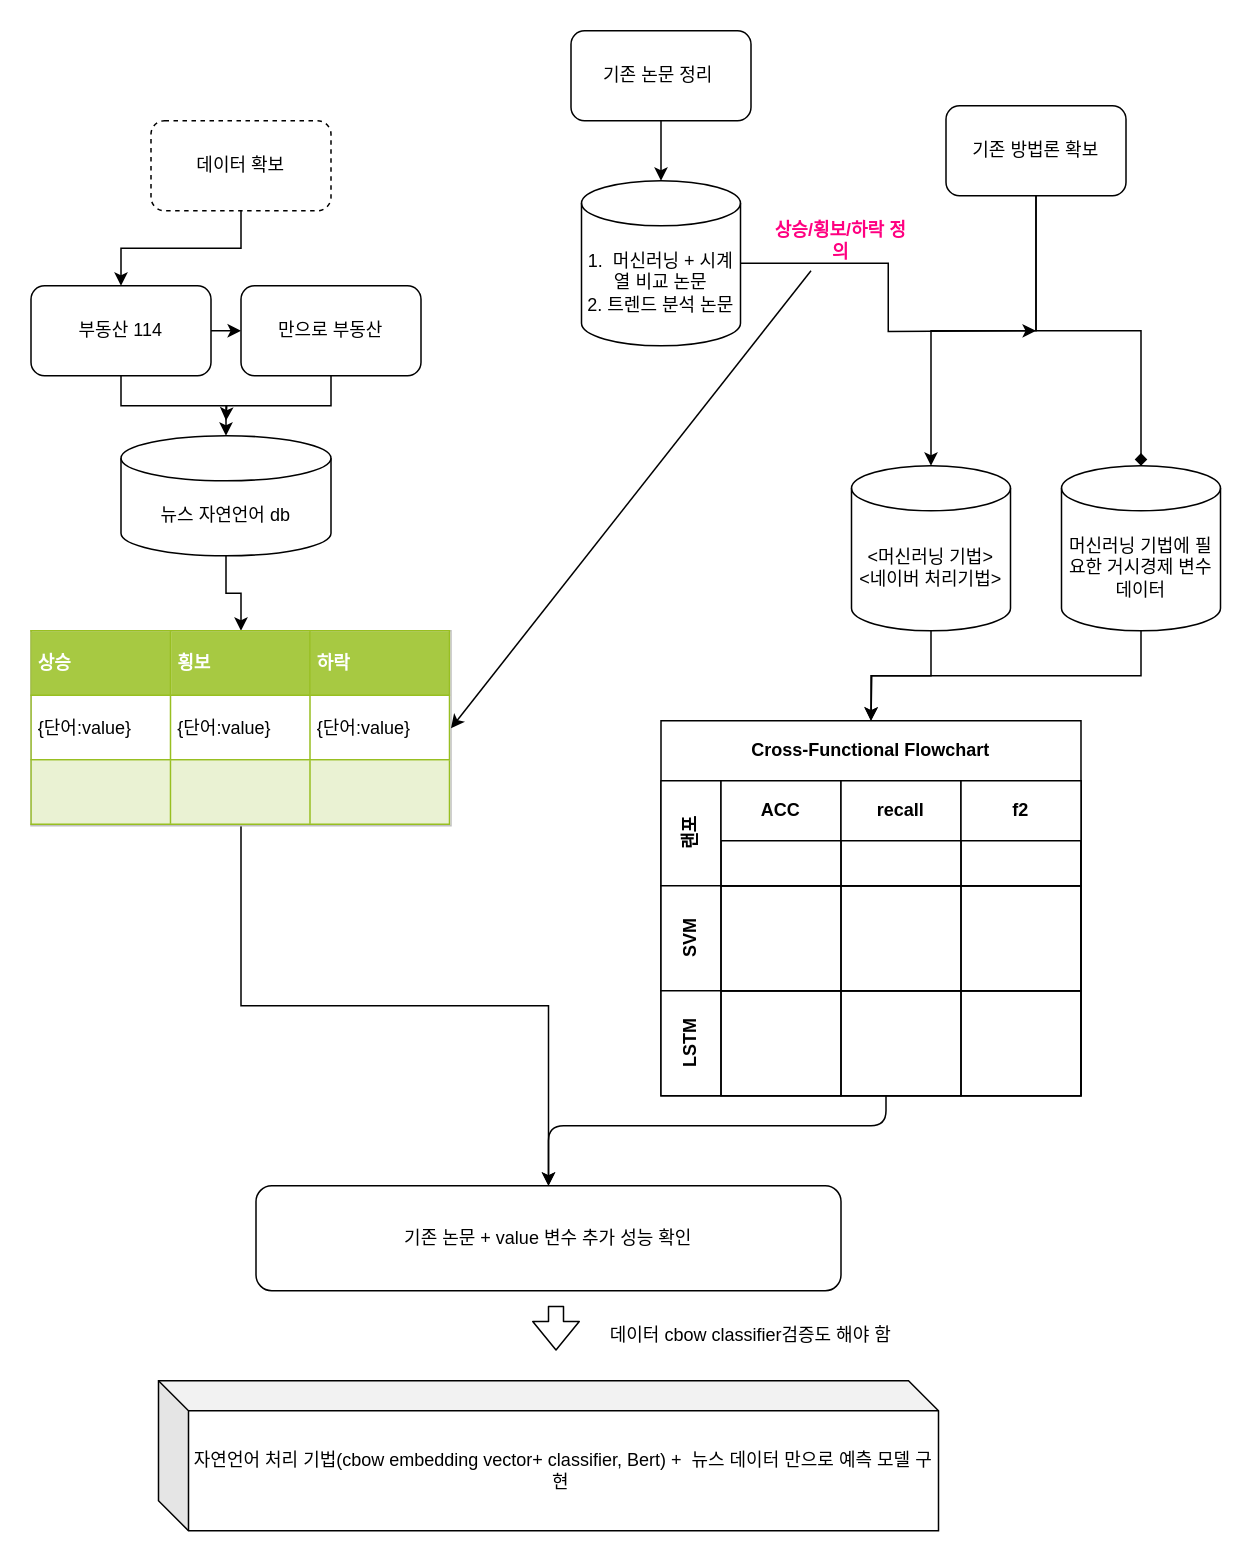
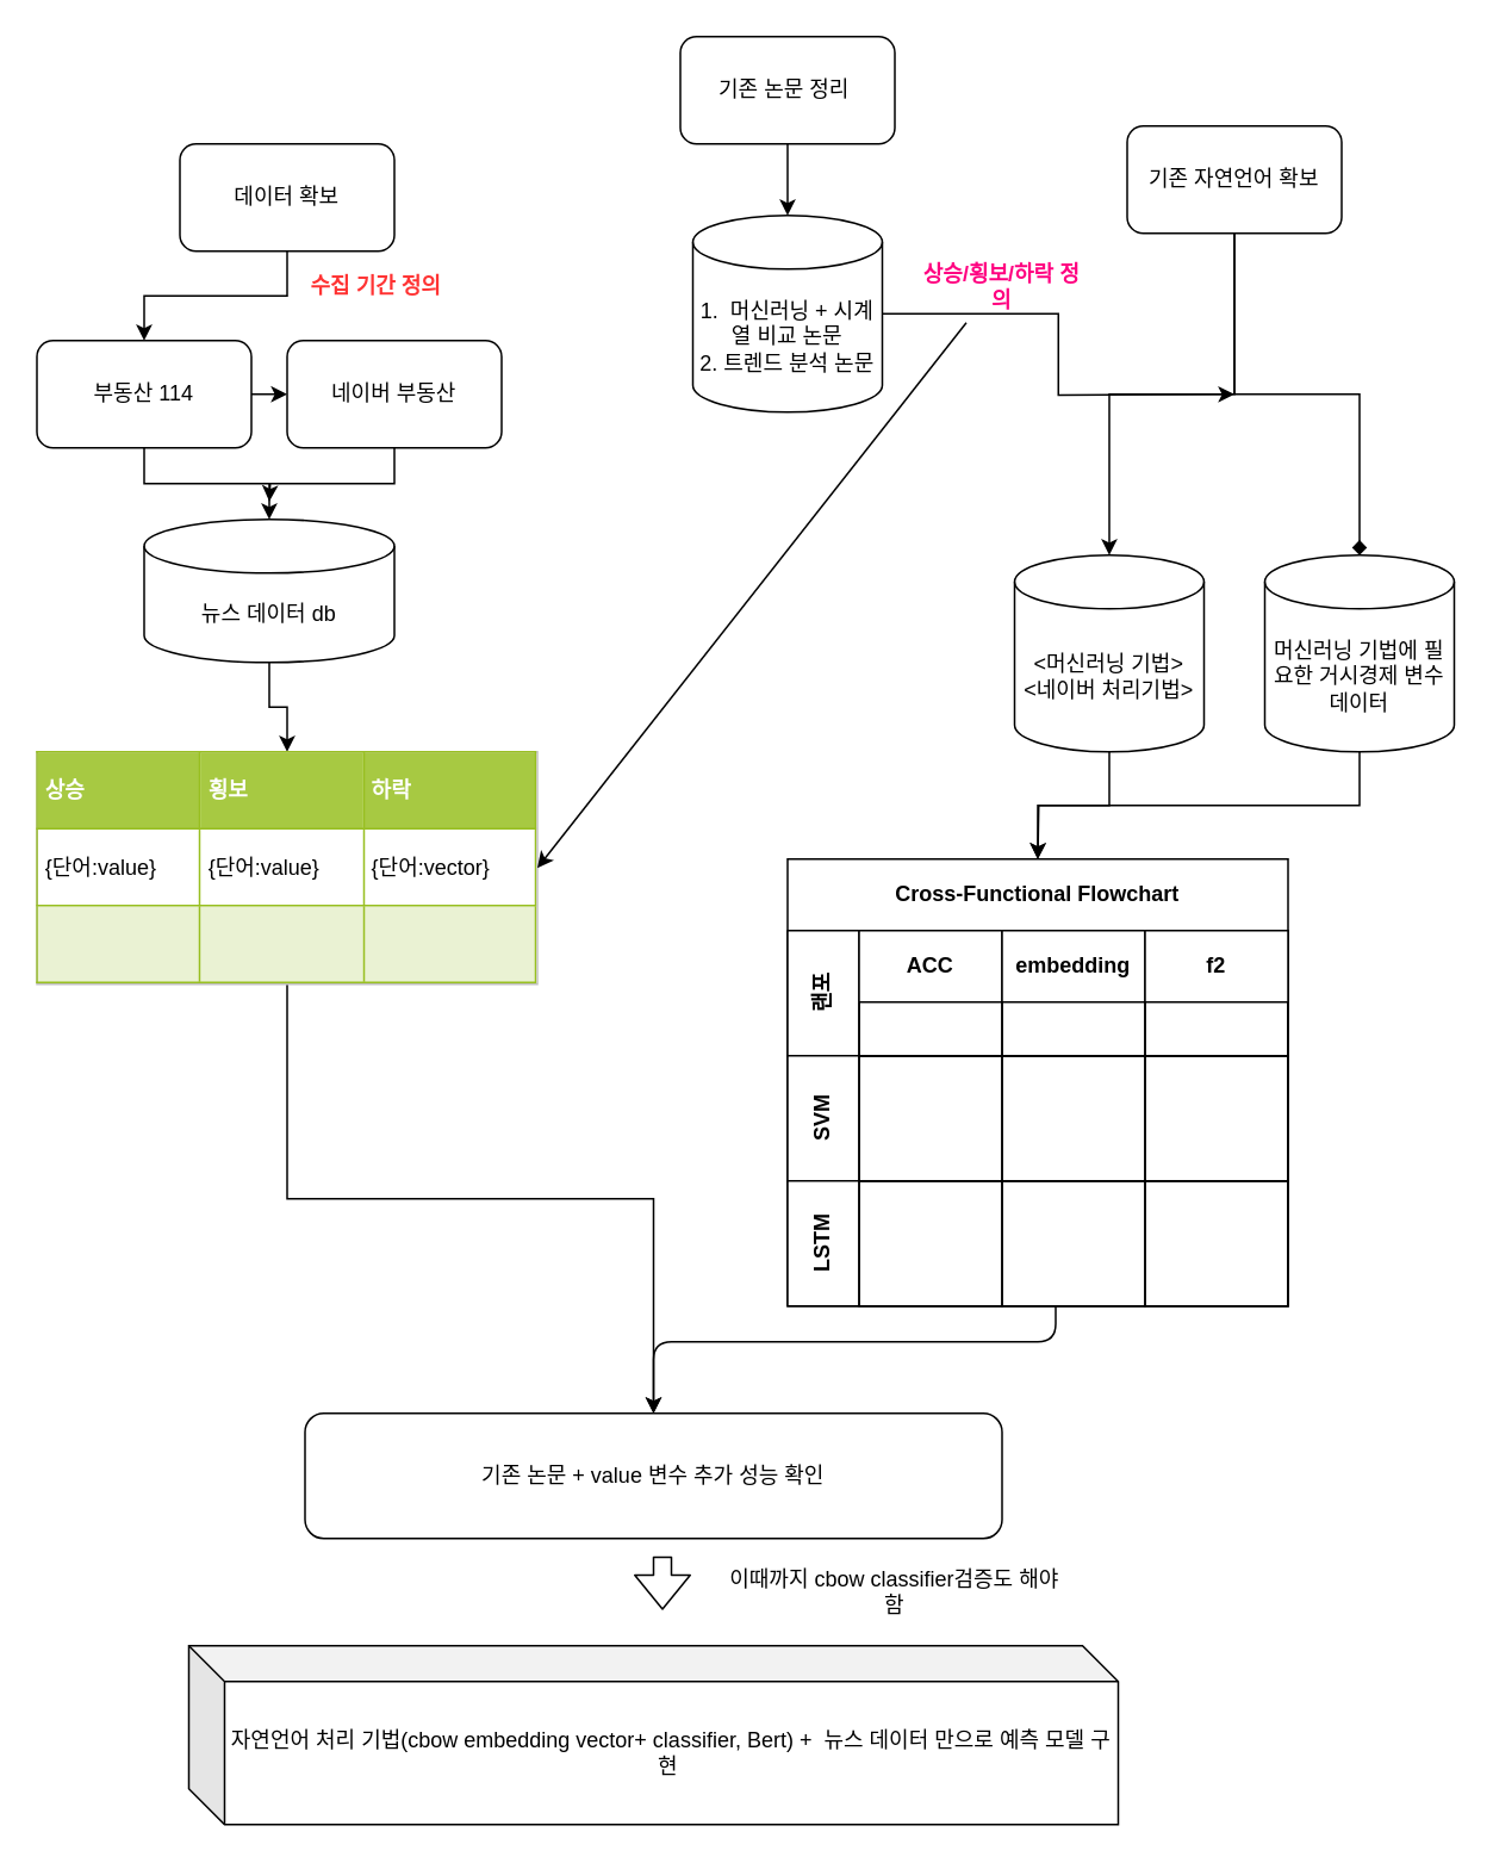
  <mxCell id="0" />
  <mxCell id="1" parent="0" />
  <mxCell id="2" style="edgeStyle=orthogonalEdgeStyle;rounded=0;orthogonalLoop=1;jettySize=auto;html=1;exitX=0.5;exitY=1;exitDx=0;exitDy=0;" parent="1" source="3" target="11" edge="1"><mxGeometry relative="1" as="geometry" /></mxCell>
- <mxCell id="3" value="데이터 확보" style="rounded=1;whiteSpace=wrap;html=1;dashed=1;" parent="1" vertex="1"><mxGeometry x="100" y="80" width="120" height="60" as="geometry" /></mxCell>
+ <mxCell id="3" value="데이터 확보" style="rounded=1;whiteSpace=wrap;html=1;" parent="1" vertex="1"><mxGeometry x="100" y="80" width="120" height="60" as="geometry" /></mxCell>
  <mxCell id="4" style="edgeStyle=orthogonalEdgeStyle;rounded=0;orthogonalLoop=1;jettySize=auto;html=1;exitX=0.5;exitY=1;exitDx=0;exitDy=0;entryX=0.5;entryY=0;entryDx=0;entryDy=0;entryPerimeter=0;" parent="1" source="5" target="15" edge="1"><mxGeometry relative="1" as="geometry" /></mxCell>
  <mxCell id="5" value="기존 논문 정리&amp;nbsp;&lt;span style=&quot;color: rgba(0 , 0 , 0 , 0) ; font-family: monospace ; font-size: 0px&quot;&gt;%3CmxGraphModel%3E%3Croot%3E%3CmxCell%20id%3D%220%22%2F%3E%3CmxCell%20id%3D%221%22%20parent%3D%220%22%2F%3E%3CmxCell%20id%3D%222%22%20value%3D%22%22%20style%3D%22rounded%3D1%3BwhiteSpace%3Dwrap%3Bhtml%3D1%3B%22%20vertex%3D%221%22%20parent%3D%221%22%3E%3CmxGeometry%20x%3D%2260%22%20y%3D%22100%22%20width%3D%22120%22%20height%3D%2260%22%20as%3D%22geometry%22%2F%3E%3C%2FmxCell%3E%3C%2Froot%3E%3C%2FmxGraphModel%3E&lt;/span&gt;" style="rounded=1;whiteSpace=wrap;html=1;" parent="1" vertex="1"><mxGeometry x="380" y="20" width="120" height="60" as="geometry" /></mxCell>
  <mxCell id="6" style="edgeStyle=orthogonalEdgeStyle;rounded=0;orthogonalLoop=1;jettySize=auto;html=1;exitX=0.5;exitY=1;exitDx=0;exitDy=0;entryX=0.5;entryY=0;entryDx=0;entryDy=0;entryPerimeter=0;" parent="1" source="8" target="17" edge="1"><mxGeometry relative="1" as="geometry" /></mxCell>
  <mxCell id="7" style="edgeStyle=orthogonalEdgeStyle;rounded=0;orthogonalLoop=1;jettySize=auto;html=1;exitX=0.5;exitY=1;exitDx=0;exitDy=0;endArrow=diamond;" parent="1" source="8" target="19" edge="1"><mxGeometry relative="1" as="geometry" /></mxCell>
- <mxCell id="8" value="기존 방법론 확보" style="rounded=1;whiteSpace=wrap;html=1;" parent="1" vertex="1"><mxGeometry x="630" y="70" width="120" height="60" as="geometry" /></mxCell>
+ <mxCell id="8" value="기존 자연언어 확보" style="rounded=1;whiteSpace=wrap;html=1;" parent="1" vertex="1"><mxGeometry x="630" y="70" width="120" height="60" as="geometry" /></mxCell>
  <mxCell id="9" style="edgeStyle=orthogonalEdgeStyle;rounded=0;orthogonalLoop=1;jettySize=auto;html=1;exitX=1;exitY=0.5;exitDx=0;exitDy=0;entryX=0;entryY=0.5;entryDx=0;entryDy=0;" parent="1" source="11" target="13" edge="1"><mxGeometry relative="1" as="geometry" /></mxCell>
  <mxCell id="10" style="edgeStyle=orthogonalEdgeStyle;rounded=0;orthogonalLoop=1;jettySize=auto;html=1;exitX=0.5;exitY=1;exitDx=0;exitDy=0;" parent="1" source="11" target="34" edge="1"><mxGeometry relative="1" as="geometry" /></mxCell>
  <mxCell id="11" value="부동산 114&lt;span style=&quot;color: rgba(0 , 0 , 0 , 0) ; font-family: monospace ; font-size: 0px&quot;&gt;%3CmxGraphModel%3E%3Croot%3E%3CmxCell%20id%3D%220%22%2F%3E%3CmxCell%20id%3D%221%22%20parent%3D%220%22%2F%3E%3CmxCell%20id%3D%222%22%20value%3D%22%EA%B8%B0%EC%A1%B4%20%EB%85%BC%EB%AC%B8%20%EC%A0%95%EB%A6%AC%26amp%3Bnbsp%3B%26lt%3Bspan%20style%3D%26quot%3Bcolor%3A%20rgba(0%20%2C%200%20%2C%200%20%2C%200)%20%3B%20font-family%3A%20monospace%20%3B%20font-size%3A%200px%26quot%3B%26gt%3B%253CmxGraphModel%253E%253Croot%253E%253CmxCell%2520id%253D%25220%2522%252F%253E%253CmxCell%2520id%253D%25221%2522%2520parent%253D%25220%2522%252F%253E%253CmxCell%2520id%253D%25222%2522%2520value%253D%2522%2522%2520style%253D%2522rounded%253D1%253BwhiteSpace%253Dwrap%253Bhtml%253D1%253B%2522%2520vertex%253D%25221%2522%2520parent%253D%25221%2522%253E%253CmxGeometry%2520x%253D%252260%2522%2520y%253D%2522100%2522%2520width%253D%2522120%2522%2520height%253D%252260%2522%2520as%253D%2522geometry%2522%252F%253E%253C%252FmxCell%253E%253C%252Froot%253E%253C%252FmxGraphModel%253E%26lt%3B%2Fspan%26gt%3B%22%20style%3D%22rounded%3D1%3BwhiteSpace%3Dwrap%3Bhtml%3D1%3B%22%20vertex%3D%221%22%20parent%3D%221%22%3E%3CmxGeometry%20x%3D%22240%22%20y%3D%22100%22%20width%3D%22120%22%20height%3D%2260%22%20as%3D%22geometry%22%2F%3E%3C%2FmxCell%3E%3C%2Froot%3E%3C%2FmxGraphModel%3E&lt;/span&gt;" style="rounded=1;whiteSpace=wrap;html=1;" parent="1" vertex="1"><mxGeometry x="20" y="190" width="120" height="60" as="geometry" /></mxCell>
  <mxCell id="12" style="edgeStyle=orthogonalEdgeStyle;rounded=0;orthogonalLoop=1;jettySize=auto;html=1;exitX=0.5;exitY=1;exitDx=0;exitDy=0;" parent="1" source="13" edge="1"><mxGeometry relative="1" as="geometry"><mxPoint x="150" y="280" as="targetPoint" /></mxGeometry></mxCell>
- <mxCell id="13" value="만으로 부동산" style="rounded=1;whiteSpace=wrap;html=1;" parent="1" vertex="1"><mxGeometry x="160" y="190" width="120" height="60" as="geometry" /></mxCell>
+ <mxCell id="13" value="네이버 부동산" style="rounded=1;whiteSpace=wrap;html=1;" parent="1" vertex="1"><mxGeometry x="160" y="190" width="120" height="60" as="geometry" /></mxCell>
  <mxCell id="14" style="edgeStyle=orthogonalEdgeStyle;rounded=0;orthogonalLoop=1;jettySize=auto;html=1;exitX=1;exitY=0.5;exitDx=0;exitDy=0;exitPerimeter=0;" parent="1" source="15" edge="1"><mxGeometry relative="1" as="geometry"><mxPoint x="690" y="220" as="targetPoint" /></mxGeometry></mxCell>
  <mxCell id="15" value="1. &amp;nbsp;머신러닝 + 시계열 비교 논문&lt;br&gt;2. 트렌드 분석 논문" style="shape=cylinder3;whiteSpace=wrap;html=1;boundedLbl=1;backgroundOutline=1;size=15;" parent="1" vertex="1"><mxGeometry x="387" y="120" width="106" height="110" as="geometry" /></mxCell>
  <mxCell id="16" style="edgeStyle=orthogonalEdgeStyle;rounded=0;orthogonalLoop=1;jettySize=auto;html=1;exitX=0.5;exitY=1;exitDx=0;exitDy=0;exitPerimeter=0;entryX=0.5;entryY=0;entryDx=0;entryDy=0;" parent="1" source="17" target="20" edge="1"><mxGeometry relative="1" as="geometry" /></mxCell>
  <mxCell id="17" value="&amp;lt;머신러닝 기법&amp;gt;&lt;br&gt;&amp;lt;네이버 처리기법&amp;gt;&lt;br&gt;" style="shape=cylinder3;whiteSpace=wrap;html=1;boundedLbl=1;backgroundOutline=1;size=15;" parent="1" vertex="1"><mxGeometry x="567" y="310" width="106" height="110" as="geometry" /></mxCell>
  <mxCell id="18" style="edgeStyle=orthogonalEdgeStyle;rounded=0;orthogonalLoop=1;jettySize=auto;html=1;exitX=0.5;exitY=1;exitDx=0;exitDy=0;exitPerimeter=0;" parent="1" source="19" edge="1"><mxGeometry relative="1" as="geometry"><mxPoint x="580" y="480" as="targetPoint" /></mxGeometry></mxCell>
  <mxCell id="19" value="머신러닝 기법에 필요한 거시경제 변수 &lt;br&gt;데이터" style="shape=cylinder3;whiteSpace=wrap;html=1;boundedLbl=1;backgroundOutline=1;size=15;" parent="1" vertex="1"><mxGeometry x="707" y="310" width="106" height="110" as="geometry" /></mxCell>
  <mxCell id="20" value="Cross-Functional Flowchart" style="shape=table;childLayout=tableLayout;rowLines=0;columnLines=0;startSize=40;html=1;whiteSpace=wrap;collapsible=0;recursiveResize=0;expand=0;pointerEvents=0;fontStyle=1;align=center;" parent="1" vertex="1"><mxGeometry x="440" y="480" width="280" height="250" as="geometry" /></mxCell>
  <mxCell id="21" value="랜포&lt;br&gt;" style="swimlane;horizontal=0;points=[[0,0.5],[1,0.5]];portConstraint=eastwest;startSize=40;html=1;whiteSpace=wrap;collapsible=0;recursiveResize=0;expand=0;pointerEvents=0;fontStyle=1" parent="20" vertex="1"><mxGeometry y="40" width="280" height="70" as="geometry" /></mxCell>
  <mxCell id="22" value="ACC" style="swimlane;connectable=0;startSize=40;html=1;whiteSpace=wrap;collapsible=0;recursiveResize=0;expand=0;pointerEvents=0;" parent="21" vertex="1"><mxGeometry x="40" width="80" height="70" as="geometry" /></mxCell>
- <mxCell id="23" value="recall" style="swimlane;connectable=0;startSize=40;html=1;whiteSpace=wrap;collapsible=0;recursiveResize=0;expand=0;pointerEvents=0;" parent="21" vertex="1"><mxGeometry x="120" width="80" height="70" as="geometry" /></mxCell>
+ <mxCell id="23" value="embedding" style="swimlane;connectable=0;startSize=40;html=1;whiteSpace=wrap;collapsible=0;recursiveResize=0;expand=0;pointerEvents=0;" parent="21" vertex="1"><mxGeometry x="120" width="80" height="70" as="geometry" /></mxCell>
  <mxCell id="24" value="f2" style="swimlane;connectable=0;startSize=40;html=1;whiteSpace=wrap;collapsible=0;recursiveResize=0;expand=0;pointerEvents=0;" parent="21" vertex="1"><mxGeometry x="200" width="80" height="70" as="geometry" /></mxCell>
  <mxCell id="25" value="SVM" style="swimlane;horizontal=0;points=[[0,0.5],[1,0.5]];portConstraint=eastwest;startSize=40;html=1;whiteSpace=wrap;collapsible=0;recursiveResize=0;expand=0;pointerEvents=0;" parent="20" vertex="1"><mxGeometry y="110" width="280" height="70" as="geometry" /></mxCell>
  <mxCell id="26" value="" style="swimlane;connectable=0;startSize=0;html=1;whiteSpace=wrap;collapsible=0;recursiveResize=0;expand=0;pointerEvents=0;" parent="25" vertex="1"><mxGeometry x="40" width="80" height="70" as="geometry" /></mxCell>
  <mxCell id="27" value="" style="swimlane;connectable=0;startSize=0;html=1;whiteSpace=wrap;collapsible=0;recursiveResize=0;expand=0;pointerEvents=0;" parent="25" vertex="1"><mxGeometry x="120" width="80" height="70" as="geometry" /></mxCell>
  <mxCell id="28" value="" style="swimlane;connectable=0;startSize=0;html=1;whiteSpace=wrap;collapsible=0;recursiveResize=0;expand=0;pointerEvents=0;" parent="25" vertex="1"><mxGeometry x="200" width="80" height="70" as="geometry" /></mxCell>
  <mxCell id="29" value="LSTM" style="swimlane;horizontal=0;points=[[0,0.5],[1,0.5]];portConstraint=eastwest;startSize=40;html=1;whiteSpace=wrap;collapsible=0;recursiveResize=0;expand=0;pointerEvents=0;" parent="20" vertex="1"><mxGeometry y="180" width="280" height="70" as="geometry" /></mxCell>
  <mxCell id="30" value="" style="swimlane;connectable=0;startSize=0;html=1;whiteSpace=wrap;collapsible=0;recursiveResize=0;expand=0;pointerEvents=0;" parent="29" vertex="1"><mxGeometry x="40" width="80" height="70" as="geometry" /></mxCell>
  <mxCell id="31" value="" style="swimlane;connectable=0;startSize=0;html=1;whiteSpace=wrap;collapsible=0;recursiveResize=0;expand=0;pointerEvents=0;" parent="29" vertex="1"><mxGeometry x="120" width="80" height="70" as="geometry" /></mxCell>
  <mxCell id="32" value="" style="swimlane;connectable=0;startSize=0;html=1;whiteSpace=wrap;collapsible=0;recursiveResize=0;expand=0;pointerEvents=0;" parent="29" vertex="1"><mxGeometry x="200" width="80" height="70" as="geometry" /></mxCell>
  <mxCell id="33" style="edgeStyle=orthogonalEdgeStyle;rounded=0;orthogonalLoop=1;jettySize=auto;html=1;exitX=0.5;exitY=1;exitDx=0;exitDy=0;exitPerimeter=0;" parent="1" source="34" target="36" edge="1"><mxGeometry relative="1" as="geometry" /></mxCell>
- <mxCell id="34" value="뉴스 자연언어 db" style="shape=cylinder3;whiteSpace=wrap;html=1;boundedLbl=1;backgroundOutline=1;size=15;" parent="1" vertex="1"><mxGeometry x="80" y="290" width="140" height="80" as="geometry" /></mxCell>
+ <mxCell id="34" value="뉴스 데이터 db" style="shape=cylinder3;whiteSpace=wrap;html=1;boundedLbl=1;backgroundOutline=1;size=15;" parent="1" vertex="1"><mxGeometry x="80" y="290" width="140" height="80" as="geometry" /></mxCell>
  <mxCell id="35" style="edgeStyle=orthogonalEdgeStyle;rounded=0;orthogonalLoop=1;jettySize=auto;html=1;exitX=0.5;exitY=1;exitDx=0;exitDy=0;" parent="1" source="36" target="39" edge="1"><mxGeometry relative="1" as="geometry" /></mxCell>
- <mxCell id="36" value="&lt;table border=&quot;1&quot; width=&quot;100%&quot; cellpadding=&quot;4&quot; style=&quot;width: 100% ; height: 100% ; border-collapse: collapse&quot;&gt;&lt;tbody&gt;&lt;tr style=&quot;background-color: #a7c942 ; color: #ffffff ; border: 1px solid #98bf21&quot;&gt;&lt;th align=&quot;left&quot;&gt;상승&lt;/th&gt;&lt;th align=&quot;left&quot;&gt;횡보&lt;/th&gt;&lt;th align=&quot;left&quot;&gt;하락&lt;/th&gt;&lt;/tr&gt;&lt;tr style=&quot;border: 1px solid #98bf21&quot;&gt;&lt;td&gt;{단어:value}&lt;/td&gt;&lt;td&gt;{단어:value}&lt;/td&gt;&lt;td&gt;{단어:value}&lt;/td&gt;&lt;/tr&gt;&lt;tr style=&quot;background-color: #eaf2d3 ; border: 1px solid #98bf21&quot;&gt;&lt;td&gt;&lt;br&gt;&lt;/td&gt;&lt;td&gt;&lt;/td&gt;&lt;td&gt;&lt;/td&gt;&lt;/tr&gt;&lt;/tbody&gt;&lt;/table&gt;" style="text;html=1;strokeColor=#c0c0c0;fillColor=#ffffff;overflow=fill;rounded=0;" parent="1" vertex="1"><mxGeometry x="20" y="420" width="280" height="130" as="geometry" /></mxCell>
+ <mxCell id="36" value="&lt;table border=&quot;1&quot; width=&quot;100%&quot; cellpadding=&quot;4&quot; style=&quot;width: 100% ; height: 100% ; border-collapse: collapse&quot;&gt;&lt;tbody&gt;&lt;tr style=&quot;background-color: #a7c942 ; color: #ffffff ; border: 1px solid #98bf21&quot;&gt;&lt;th align=&quot;left&quot;&gt;상승&lt;/th&gt;&lt;th align=&quot;left&quot;&gt;횡보&lt;/th&gt;&lt;th align=&quot;left&quot;&gt;하락&lt;/th&gt;&lt;/tr&gt;&lt;tr style=&quot;border: 1px solid #98bf21&quot;&gt;&lt;td&gt;{단어:value}&lt;/td&gt;&lt;td&gt;{단어:value}&lt;/td&gt;&lt;td&gt;{단어:vector}&lt;/td&gt;&lt;/tr&gt;&lt;tr style=&quot;background-color: #eaf2d3 ; border: 1px solid #98bf21&quot;&gt;&lt;td&gt;&lt;br&gt;&lt;/td&gt;&lt;td&gt;&lt;/td&gt;&lt;td&gt;&lt;/td&gt;&lt;/tr&gt;&lt;/tbody&gt;&lt;/table&gt;" style="text;html=1;strokeColor=#c0c0c0;fillColor=#ffffff;overflow=fill;rounded=0;" parent="1" vertex="1"><mxGeometry x="20" y="420" width="280" height="130" as="geometry" /></mxCell>
  <mxCell id="37" value="&lt;b&gt;&lt;font color=&quot;#ff0080&quot;&gt;상승/횡보/하락 정의&lt;/font&gt;&lt;/b&gt;" style="text;html=1;strokeColor=none;fillColor=none;align=center;verticalAlign=middle;whiteSpace=wrap;rounded=0;" parent="1" vertex="1"><mxGeometry x="510" y="150" width="100" height="20" as="geometry" /></mxCell>
  <mxCell id="38" value="" style="endArrow=classic;html=1;entryX=1;entryY=0.5;entryDx=0;entryDy=0;" parent="1" target="36" edge="1"><mxGeometry width="50" height="50" relative="1" as="geometry"><mxPoint x="540" y="180" as="sourcePoint" /><mxPoint x="420" y="390" as="targetPoint" /></mxGeometry></mxCell>
  <mxCell id="39" value="기존 논문 + value 변수 추가 성능 확인" style="rounded=1;whiteSpace=wrap;html=1;" parent="1" vertex="1"><mxGeometry x="170" y="790" width="390" height="70" as="geometry" /></mxCell>
  <mxCell id="40" value="" style="endArrow=classic;html=1;entryX=0.5;entryY=0;entryDx=0;entryDy=0;" parent="1" target="39" edge="1"><mxGeometry width="50" height="50" relative="1" as="geometry"><mxPoint x="590" y="730" as="sourcePoint" /><mxPoint x="420" y="660" as="targetPoint" /><Array as="points"><mxPoint x="590" y="750" /><mxPoint x="365" y="750" /></Array></mxGeometry></mxCell>
  <mxCell id="41" value="" style="shape=flexArrow;endArrow=classic;html=1;" parent="1" edge="1"><mxGeometry width="50" height="50" relative="1" as="geometry"><mxPoint x="370" y="870" as="sourcePoint" /><mxPoint x="370" y="900" as="targetPoint" /></mxGeometry></mxCell>
  <mxCell id="42" value="자연언어 처리 기법(cbow embedding vector+ classifier, Bert) + &amp;nbsp;뉴스 데이터 만으로 예측 모델 구현&amp;nbsp;" style="shape=cube;whiteSpace=wrap;html=1;boundedLbl=1;backgroundOutline=1;darkOpacity=0.05;darkOpacity2=0.1;" parent="1" vertex="1"><mxGeometry x="105" y="920" width="520" height="100" as="geometry" /></mxCell>
- <mxCell id="43" value="데이터 cbow classifier검증도 해야 함" style="text;html=1;strokeColor=none;fillColor=none;align=center;verticalAlign=middle;whiteSpace=wrap;rounded=0;" vertex="1" parent="1"><mxGeometry x="400" y="880" width="200" height="20" as="geometry" /></mxCell>
+ <mxCell id="43" value="이때까지 cbow classifier검증도 해야 함" style="text;html=1;strokeColor=none;fillColor=none;align=center;verticalAlign=middle;whiteSpace=wrap;rounded=0;" vertex="1" parent="1"><mxGeometry x="400" y="880" width="200" height="20" as="geometry" /></mxCell>
+ <mxCell id="44" value="&lt;b&gt;&lt;font color=&quot;#ff3333&quot;&gt;수집 기간 정의&lt;/font&gt;&lt;/b&gt;" style="text;html=1;strokeColor=none;fillColor=none;align=center;verticalAlign=middle;whiteSpace=wrap;rounded=0;" vertex="1" parent="1"><mxGeometry x="170" y="150" width="80" height="20" as="geometry" /></mxCell>
